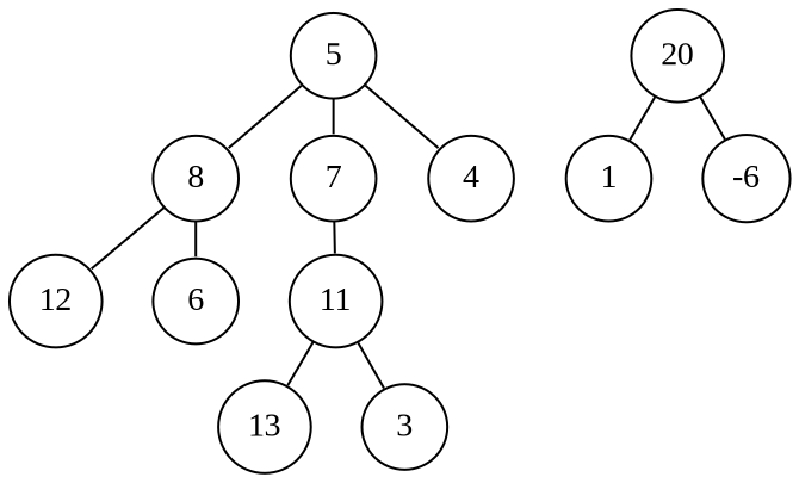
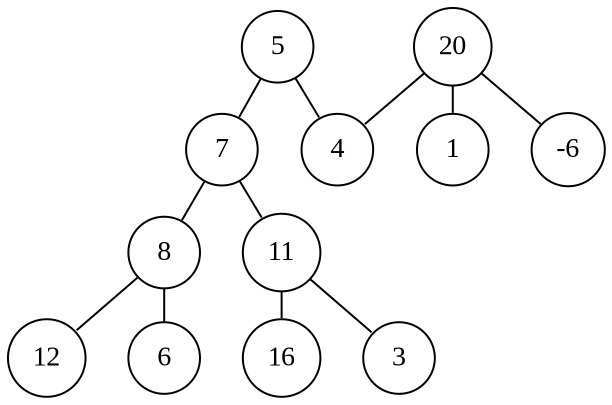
  digraph {
    fontname="Liberation Serif"
    nodesep=0.3
    ordering=out
    ranksep=0.2
    node [fontname="Liberation Serif" shape=circle]
    edge [arrowsize=0 fontname="Liberation Serif"]
    5
    8
    7
    4
    20
    1
    n7 [label=-6]
    12
    6
    11
-   13
+   13 [label=16]
    3
-   5 -> 8
+   7 -> 8
    5 -> 7
    5 -> 4
    8 -> 12
    8 -> 6
    7 -> 11
+   20 -> 4
    20 -> 1
    20 -> n7
    11 -> 13
    11 -> 3
  }
